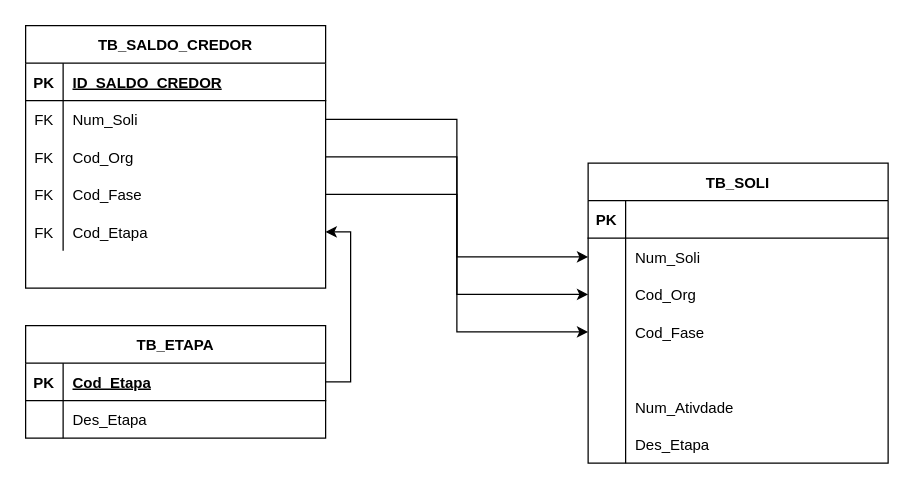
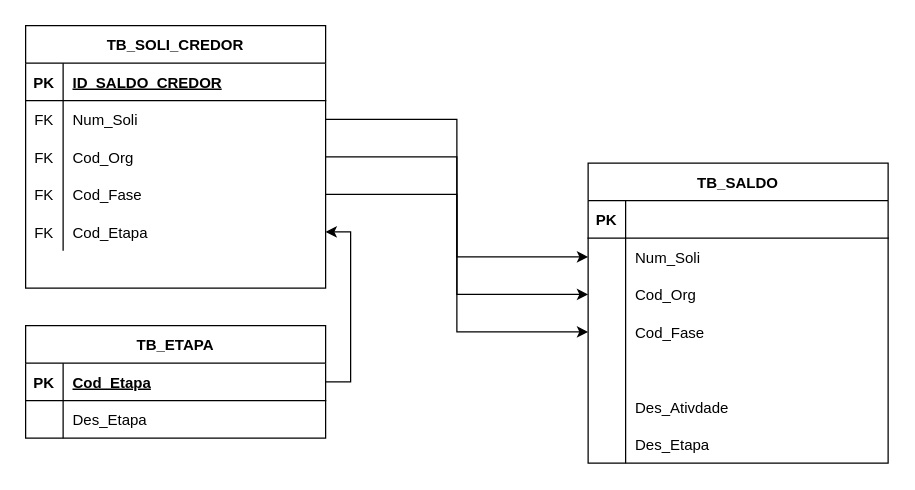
  <mxCell id="0" />
  <mxCell id="1" parent="0" />
- <mxCell id="2" value="TB_SALDO_CREDOR" style="shape=table;startSize=30;container=1;collapsible=1;childLayout=tableLayout;fixedRows=1;rowLines=0;fontStyle=1;align=center;resizeLast=1;" vertex="1" parent="1"><mxGeometry x="20" y="20" width="240" height="210" as="geometry"><mxRectangle x="70" y="160" width="160" height="30" as="alternateBounds" /></mxGeometry></mxCell>
+ <mxCell id="2" value="TB_SOLI_CREDOR" style="shape=table;startSize=30;container=1;collapsible=1;childLayout=tableLayout;fixedRows=1;rowLines=0;fontStyle=1;align=center;resizeLast=1;" vertex="1" parent="1"><mxGeometry x="20" y="20" width="240" height="210" as="geometry"><mxRectangle x="70" y="160" width="160" height="30" as="alternateBounds" /></mxGeometry></mxCell>
  <mxCell id="3" value="" style="shape=partialRectangle;collapsible=0;dropTarget=0;pointerEvents=0;fillColor=none;top=0;left=0;bottom=1;right=0;points=[[0,0.5],[1,0.5]];portConstraint=eastwest;" vertex="1" parent="2"><mxGeometry y="30" width="240" height="30" as="geometry" /></mxCell>
  <mxCell id="4" value="PK" style="shape=partialRectangle;connectable=0;fillColor=none;top=0;left=0;bottom=0;right=0;fontStyle=1;overflow=hidden;" vertex="1" parent="3"><mxGeometry width="30" height="30" as="geometry" /></mxCell>
  <mxCell id="5" value="ID_SALDO_CREDOR" style="shape=partialRectangle;connectable=0;fillColor=none;top=0;left=0;bottom=0;right=0;align=left;spacingLeft=6;fontStyle=5;overflow=hidden;" vertex="1" parent="3"><mxGeometry x="30" width="210" height="30" as="geometry" /></mxCell>
  <mxCell id="6" value="" style="shape=partialRectangle;collapsible=0;dropTarget=0;pointerEvents=0;fillColor=none;top=0;left=0;bottom=0;right=0;points=[[0,0.5],[1,0.5]];portConstraint=eastwest;" vertex="1" parent="2"><mxGeometry y="60" width="240" height="30" as="geometry" /></mxCell>
  <mxCell id="7" value="FK" style="shape=partialRectangle;connectable=0;fillColor=none;top=0;left=0;bottom=0;right=0;editable=1;overflow=hidden;" vertex="1" parent="6"><mxGeometry width="30" height="30" as="geometry" /></mxCell>
  <mxCell id="8" value="Num_Soli" style="shape=partialRectangle;connectable=0;fillColor=none;top=0;left=0;bottom=0;right=0;align=left;spacingLeft=6;overflow=hidden;" vertex="1" parent="6"><mxGeometry x="30" width="210" height="30" as="geometry" /></mxCell>
  <mxCell id="9" value="" style="shape=partialRectangle;collapsible=0;dropTarget=0;pointerEvents=0;fillColor=none;top=0;left=0;bottom=0;right=0;points=[[0,0.5],[1,0.5]];portConstraint=eastwest;" vertex="1" parent="2"><mxGeometry y="90" width="240" height="30" as="geometry" /></mxCell>
  <mxCell id="10" value="FK" style="shape=partialRectangle;connectable=0;fillColor=none;top=0;left=0;bottom=0;right=0;editable=1;overflow=hidden;" vertex="1" parent="9"><mxGeometry width="30" height="30" as="geometry" /></mxCell>
  <mxCell id="11" value="Cod_Org" style="shape=partialRectangle;connectable=0;fillColor=none;top=0;left=0;bottom=0;right=0;align=left;spacingLeft=6;overflow=hidden;" vertex="1" parent="9"><mxGeometry x="30" width="210" height="30" as="geometry" /></mxCell>
  <mxCell id="12" value="" style="shape=partialRectangle;collapsible=0;dropTarget=0;pointerEvents=0;fillColor=none;top=0;left=0;bottom=0;right=0;points=[[0,0.5],[1,0.5]];portConstraint=eastwest;" vertex="1" parent="2"><mxGeometry y="120" width="240" height="30" as="geometry" /></mxCell>
  <mxCell id="13" value="FK" style="shape=partialRectangle;connectable=0;fillColor=none;top=0;left=0;bottom=0;right=0;editable=1;overflow=hidden;" vertex="1" parent="12"><mxGeometry width="30" height="30" as="geometry" /></mxCell>
  <mxCell id="14" value="Cod_Fase" style="shape=partialRectangle;connectable=0;fillColor=none;top=0;left=0;bottom=0;right=0;align=left;spacingLeft=6;overflow=hidden;" vertex="1" parent="12"><mxGeometry x="30" width="210" height="30" as="geometry" /></mxCell>
  <mxCell id="15" value="" style="shape=partialRectangle;collapsible=0;dropTarget=0;pointerEvents=0;fillColor=none;top=0;left=0;bottom=0;right=0;points=[[0,0.5],[1,0.5]];portConstraint=eastwest;" vertex="1" parent="2"><mxGeometry y="150" width="240" height="30" as="geometry" /></mxCell>
  <mxCell id="16" value="FK" style="shape=partialRectangle;connectable=0;fillColor=none;top=0;left=0;bottom=0;right=0;editable=1;overflow=hidden;" vertex="1" parent="15"><mxGeometry width="30" height="30" as="geometry" /></mxCell>
  <mxCell id="17" value="Cod_Etapa" style="shape=partialRectangle;connectable=0;fillColor=none;top=0;left=0;bottom=0;right=0;align=left;spacingLeft=6;overflow=hidden;" vertex="1" parent="15"><mxGeometry x="30" width="210" height="30" as="geometry" /></mxCell>
  <mxCell id="18" value="" style="shape=partialRectangle;collapsible=0;dropTarget=0;pointerEvents=0;fillColor=none;top=0;left=0;bottom=0;right=0;points=[[0,0.5],[1,0.5]];portConstraint=eastwest;" vertex="1" parent="2"><mxGeometry y="180" width="240" height="30" as="geometry" /></mxCell>
  <mxCell id="19" value="" style="shape=partialRectangle;connectable=0;fillColor=none;top=0;left=0;bottom=0;right=0;editable=1;overflow=hidden;" vertex="1" parent="18"><mxGeometry width="30" height="30" as="geometry" /></mxCell>
  <mxCell id="20" style="edgeStyle=orthogonalEdgeStyle;rounded=0;orthogonalLoop=1;jettySize=auto;html=1;exitX=1;exitY=0.5;exitDx=0;exitDy=0;entryX=1;entryY=0.5;entryDx=0;entryDy=0;" edge="1" parent="1" source="21" target="15"><mxGeometry relative="1" as="geometry" /></mxCell>
  <mxCell id="21" value="TB_ETAPA" style="shape=table;startSize=30;container=1;collapsible=1;childLayout=tableLayout;fixedRows=1;rowLines=0;fontStyle=1;align=center;resizeLast=1;" vertex="1" parent="1"><mxGeometry x="20" y="260" width="240" height="90" as="geometry"><mxRectangle x="70" y="160" width="160" height="30" as="alternateBounds" /></mxGeometry></mxCell>
  <mxCell id="22" value="" style="shape=partialRectangle;collapsible=0;dropTarget=0;pointerEvents=0;fillColor=none;top=0;left=0;bottom=1;right=0;points=[[0,0.5],[1,0.5]];portConstraint=eastwest;" vertex="1" parent="21"><mxGeometry y="30" width="240" height="30" as="geometry" /></mxCell>
  <mxCell id="23" value="PK" style="shape=partialRectangle;connectable=0;fillColor=none;top=0;left=0;bottom=0;right=0;fontStyle=1;overflow=hidden;" vertex="1" parent="22"><mxGeometry width="30" height="30" as="geometry" /></mxCell>
  <mxCell id="24" value="Cod_Etapa" style="shape=partialRectangle;connectable=0;fillColor=none;top=0;left=0;bottom=0;right=0;align=left;spacingLeft=6;fontStyle=5;overflow=hidden;" vertex="1" parent="22"><mxGeometry x="30" width="210" height="30" as="geometry" /></mxCell>
  <mxCell id="25" value="" style="shape=partialRectangle;collapsible=0;dropTarget=0;pointerEvents=0;fillColor=none;top=0;left=0;bottom=0;right=0;points=[[0,0.5],[1,0.5]];portConstraint=eastwest;" vertex="1" parent="21"><mxGeometry y="60" width="240" height="30" as="geometry" /></mxCell>
  <mxCell id="26" value="" style="shape=partialRectangle;connectable=0;fillColor=none;top=0;left=0;bottom=0;right=0;editable=1;overflow=hidden;" vertex="1" parent="25"><mxGeometry width="30" height="30" as="geometry" /></mxCell>
  <mxCell id="27" value="Des_Etapa" style="shape=partialRectangle;connectable=0;fillColor=none;top=0;left=0;bottom=0;right=0;align=left;spacingLeft=6;overflow=hidden;" vertex="1" parent="25"><mxGeometry x="30" width="210" height="30" as="geometry" /></mxCell>
- <mxCell id="28" value="TB_SOLI" style="shape=table;startSize=30;container=1;collapsible=1;childLayout=tableLayout;fixedRows=1;rowLines=0;fontStyle=1;align=center;resizeLast=1;" vertex="1" parent="1"><mxGeometry x="470" y="130" width="240" height="240" as="geometry"><mxRectangle x="70" y="160" width="160" height="30" as="alternateBounds" /></mxGeometry></mxCell>
+ <mxCell id="28" value="TB_SALDO" style="shape=table;startSize=30;container=1;collapsible=1;childLayout=tableLayout;fixedRows=1;rowLines=0;fontStyle=1;align=center;resizeLast=1;" vertex="1" parent="1"><mxGeometry x="470" y="130" width="240" height="240" as="geometry"><mxRectangle x="70" y="160" width="160" height="30" as="alternateBounds" /></mxGeometry></mxCell>
  <mxCell id="29" value="" style="shape=partialRectangle;collapsible=0;dropTarget=0;pointerEvents=0;fillColor=none;top=0;left=0;bottom=1;right=0;points=[[0,0.5],[1,0.5]];portConstraint=eastwest;" vertex="1" parent="28"><mxGeometry y="30" width="240" height="30" as="geometry" /></mxCell>
  <mxCell id="30" value="PK" style="shape=partialRectangle;connectable=0;fillColor=none;top=0;left=0;bottom=0;right=0;fontStyle=1;overflow=hidden;" vertex="1" parent="29"><mxGeometry width="30" height="30" as="geometry" /></mxCell>
  <mxCell id="31" value="" style="shape=partialRectangle;collapsible=0;dropTarget=0;pointerEvents=0;fillColor=none;top=0;left=0;bottom=0;right=0;points=[[0,0.5],[1,0.5]];portConstraint=eastwest;" vertex="1" parent="28"><mxGeometry y="60" width="240" height="30" as="geometry" /></mxCell>
  <mxCell id="32" value="" style="shape=partialRectangle;connectable=0;fillColor=none;top=0;left=0;bottom=0;right=0;editable=1;overflow=hidden;" vertex="1" parent="31"><mxGeometry width="30" height="30" as="geometry" /></mxCell>
  <mxCell id="33" value="Num_Soli" style="shape=partialRectangle;connectable=0;fillColor=none;top=0;left=0;bottom=0;right=0;align=left;spacingLeft=6;overflow=hidden;" vertex="1" parent="31"><mxGeometry x="30" width="210" height="30" as="geometry" /></mxCell>
  <mxCell id="34" value="" style="shape=partialRectangle;collapsible=0;dropTarget=0;pointerEvents=0;fillColor=none;top=0;left=0;bottom=0;right=0;points=[[0,0.5],[1,0.5]];portConstraint=eastwest;" vertex="1" parent="28"><mxGeometry y="90" width="240" height="30" as="geometry" /></mxCell>
  <mxCell id="35" value="" style="shape=partialRectangle;connectable=0;fillColor=none;top=0;left=0;bottom=0;right=0;editable=1;overflow=hidden;" vertex="1" parent="34"><mxGeometry width="30" height="30" as="geometry" /></mxCell>
  <mxCell id="36" value="Cod_Org" style="shape=partialRectangle;connectable=0;fillColor=none;top=0;left=0;bottom=0;right=0;align=left;spacingLeft=6;overflow=hidden;" vertex="1" parent="34"><mxGeometry x="30" width="210" height="30" as="geometry" /></mxCell>
  <mxCell id="37" value="" style="shape=partialRectangle;collapsible=0;dropTarget=0;pointerEvents=0;fillColor=none;top=0;left=0;bottom=0;right=0;points=[[0,0.5],[1,0.5]];portConstraint=eastwest;" vertex="1" parent="28"><mxGeometry y="120" width="240" height="30" as="geometry" /></mxCell>
  <mxCell id="38" value="" style="shape=partialRectangle;connectable=0;fillColor=none;top=0;left=0;bottom=0;right=0;editable=1;overflow=hidden;" vertex="1" parent="37"><mxGeometry width="30" height="30" as="geometry" /></mxCell>
  <mxCell id="39" value="Cod_Fase" style="shape=partialRectangle;connectable=0;fillColor=none;top=0;left=0;bottom=0;right=0;align=left;spacingLeft=6;overflow=hidden;" vertex="1" parent="37"><mxGeometry x="30" width="210" height="30" as="geometry" /></mxCell>
  <mxCell id="40" value="" style="shape=partialRectangle;collapsible=0;dropTarget=0;pointerEvents=0;fillColor=none;top=0;left=0;bottom=0;right=0;points=[[0,0.5],[1,0.5]];portConstraint=eastwest;" vertex="1" parent="28"><mxGeometry y="150" width="240" height="30" as="geometry" /></mxCell>
  <mxCell id="41" value="" style="shape=partialRectangle;connectable=0;fillColor=none;top=0;left=0;bottom=0;right=0;editable=1;overflow=hidden;" vertex="1" parent="40"><mxGeometry width="30" height="30" as="geometry" /></mxCell>
  <mxCell id="42" value="" style="shape=partialRectangle;collapsible=0;dropTarget=0;pointerEvents=0;fillColor=none;top=0;left=0;bottom=0;right=0;points=[[0,0.5],[1,0.5]];portConstraint=eastwest;" vertex="1" parent="28"><mxGeometry y="180" width="240" height="30" as="geometry" /></mxCell>
  <mxCell id="43" value="" style="shape=partialRectangle;connectable=0;fillColor=none;top=0;left=0;bottom=0;right=0;editable=1;overflow=hidden;" vertex="1" parent="42"><mxGeometry width="30" height="30" as="geometry" /></mxCell>
- <mxCell id="44" value="Num_Ativdade" style="shape=partialRectangle;connectable=0;fillColor=none;top=0;left=0;bottom=0;right=0;align=left;spacingLeft=6;overflow=hidden;" vertex="1" parent="42"><mxGeometry x="30" width="210" height="30" as="geometry" /></mxCell>
+ <mxCell id="44" value="Des_Ativdade" style="shape=partialRectangle;connectable=0;fillColor=none;top=0;left=0;bottom=0;right=0;align=left;spacingLeft=6;overflow=hidden;" vertex="1" parent="42"><mxGeometry x="30" width="210" height="30" as="geometry" /></mxCell>
  <mxCell id="45" value="" style="shape=partialRectangle;collapsible=0;dropTarget=0;pointerEvents=0;fillColor=none;top=0;left=0;bottom=0;right=0;points=[[0,0.5],[1,0.5]];portConstraint=eastwest;" vertex="1" parent="28"><mxGeometry y="210" width="240" height="30" as="geometry" /></mxCell>
  <mxCell id="46" value="" style="shape=partialRectangle;connectable=0;fillColor=none;top=0;left=0;bottom=0;right=0;editable=1;overflow=hidden;" vertex="1" parent="45"><mxGeometry width="30" height="30" as="geometry" /></mxCell>
  <mxCell id="47" value="Des_Etapa" style="shape=partialRectangle;connectable=0;fillColor=none;top=0;left=0;bottom=0;right=0;align=left;spacingLeft=6;overflow=hidden;" vertex="1" parent="45"><mxGeometry x="30" width="210" height="30" as="geometry" /></mxCell>
  <mxCell id="48" style="edgeStyle=orthogonalEdgeStyle;rounded=0;orthogonalLoop=1;jettySize=auto;html=1;entryX=0;entryY=0.5;entryDx=0;entryDy=0;" edge="1" parent="1" source="6" target="31"><mxGeometry relative="1" as="geometry" /></mxCell>
  <mxCell id="49" style="edgeStyle=orthogonalEdgeStyle;rounded=0;orthogonalLoop=1;jettySize=auto;html=1;entryX=0;entryY=0.5;entryDx=0;entryDy=0;" edge="1" parent="1" source="9" target="34"><mxGeometry relative="1" as="geometry" /></mxCell>
  <mxCell id="50" style="edgeStyle=orthogonalEdgeStyle;rounded=0;orthogonalLoop=1;jettySize=auto;html=1;entryX=0;entryY=0.5;entryDx=0;entryDy=0;" edge="1" parent="1" source="12" target="37"><mxGeometry relative="1" as="geometry" /></mxCell>
